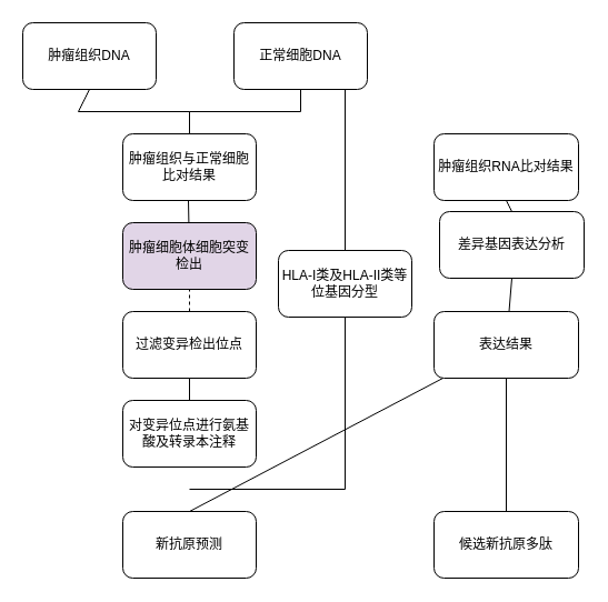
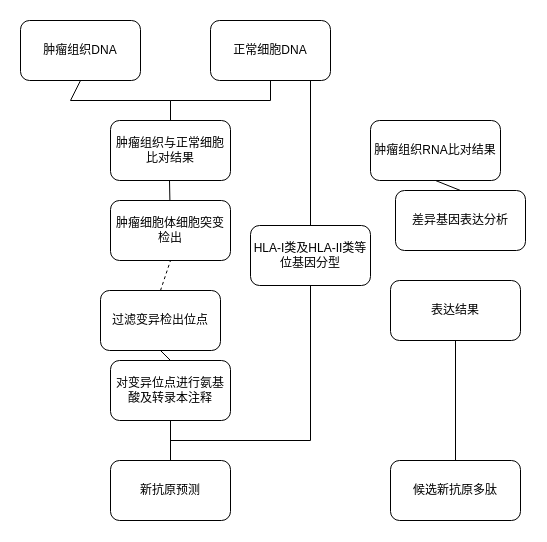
  <mxCell id="0" />
  <mxCell id="1" parent="0" />
  <mxCell id="2" value="肿瘤组织DNA" style="rounded=1;whiteSpace=wrap;html=1;fontFamily=Arial;" vertex="1" parent="1"><mxGeometry x="20" y="20" width="120" height="60" as="geometry" /></mxCell>
  <mxCell id="3" value="正常细胞DNA" style="rounded=1;whiteSpace=wrap;html=1;fontFamily=Arial;" vertex="1" parent="1"><mxGeometry x="210" y="20" width="120" height="60" as="geometry" /></mxCell>
  <mxCell id="4" value="" style="endArrow=none;html=1;rounded=0;fontFamily=Arial;" edge="1" parent="1"><mxGeometry width="50" height="50" relative="1" as="geometry"><mxPoint x="70" y="100" as="sourcePoint" /><mxPoint x="270" y="100" as="targetPoint" /><Array as="points"><mxPoint x="170" y="100" /></Array></mxGeometry></mxCell>
  <mxCell id="5" value="" style="endArrow=none;html=1;rounded=0;entryX=0.5;entryY=1;entryDx=0;entryDy=0;fontFamily=Arial;" edge="1" parent="1" target="2"><mxGeometry width="50" height="50" relative="1" as="geometry"><mxPoint x="70" y="100" as="sourcePoint" /><mxPoint x="80" y="80" as="targetPoint" /></mxGeometry></mxCell>
  <mxCell id="6" value="" style="endArrow=none;html=1;rounded=0;entryX=0.5;entryY=1;entryDx=0;entryDy=0;fontFamily=Arial;" edge="1" parent="1" target="3"><mxGeometry width="50" height="50" relative="1" as="geometry"><mxPoint x="270" y="100" as="sourcePoint" /><mxPoint x="80" y="90" as="targetPoint" /></mxGeometry></mxCell>
  <mxCell id="7" value="肿瘤组织与正常细胞比对结果" style="rounded=1;whiteSpace=wrap;html=1;fontFamily=Arial;" vertex="1" parent="1"><mxGeometry x="110" y="120" width="120" height="60" as="geometry" /></mxCell>
  <mxCell id="8" value="" style="endArrow=none;html=1;rounded=0;fontFamily=Arial;" edge="1" parent="1"><mxGeometry width="50" height="50" relative="1" as="geometry"><mxPoint x="170" y="120" as="sourcePoint" /><mxPoint x="170" y="120" as="targetPoint" /><Array as="points"><mxPoint x="170" y="120" /><mxPoint x="170" y="100" /></Array></mxGeometry></mxCell>
- <mxCell id="9" value="肿瘤细胞体细胞突变检出" style="rounded=1;whiteSpace=wrap;html=1;fontFamily=Arial;fillColor=#e1d5e7;" vertex="1" parent="1"><mxGeometry x="110" y="200" width="120" height="60" as="geometry" /></mxCell>
+ <mxCell id="9" value="肿瘤细胞体细胞突变检出" style="rounded=1;whiteSpace=wrap;html=1;fontFamily=Arial;" vertex="1" parent="1"><mxGeometry x="110" y="200" width="120" height="60" as="geometry" /></mxCell>
  <mxCell id="10" value="" style="endArrow=none;html=1;rounded=0;fontFamily=Arial;" edge="1" parent="1" source="9"><mxGeometry width="50" height="50" relative="1" as="geometry"><mxPoint x="170" y="200" as="sourcePoint" /><mxPoint x="169" y="180" as="targetPoint" /></mxGeometry></mxCell>
- <mxCell id="11" value="过滤变异检出位点" style="rounded=1;whiteSpace=wrap;html=1;fontFamily=Arial;" vertex="1" parent="1"><mxGeometry x="110" y="280" width="120" height="60" as="geometry" /></mxCell>
+ <mxCell id="11" value="过滤变异检出位点" style="rounded=1;whiteSpace=wrap;html=1;fontFamily=Arial;" vertex="1" parent="1"><mxGeometry x="100" y="290" width="120" height="60" as="geometry" /></mxCell>
  <mxCell id="12" value="" style="endArrow=none;html=1;rounded=0;entryX=0.5;entryY=1;entryDx=0;entryDy=0;exitX=0.5;exitY=0;exitDx=0;exitDy=0;fontFamily=Arial;dashed=1;" edge="1" parent="1" source="11" target="9"><mxGeometry width="50" height="50" relative="1" as="geometry"><mxPoint x="179.41" y="290" as="sourcePoint" /><mxPoint x="179.41" y="240" as="targetPoint" /></mxGeometry></mxCell>
  <mxCell id="13" value="对变异位点进行氨基酸及转录本注释" style="rounded=1;whiteSpace=wrap;html=1;fontFamily=Arial;" vertex="1" parent="1"><mxGeometry x="110" y="360" width="120" height="60" as="geometry" /></mxCell>
  <mxCell id="14" value="" style="endArrow=none;html=1;rounded=0;entryX=0.5;entryY=1;entryDx=0;entryDy=0;exitX=0.5;exitY=0;exitDx=0;exitDy=0;fontFamily=Arial;" edge="1" parent="1" source="13" target="11"><mxGeometry width="50" height="50" relative="1" as="geometry"><mxPoint x="180" y="390" as="sourcePoint" /><mxPoint x="180" y="350" as="targetPoint" /></mxGeometry></mxCell>
  <mxCell id="15" value="新抗原预测" style="rounded=1;whiteSpace=wrap;html=1;fontFamily=Arial;" vertex="1" parent="1"><mxGeometry x="110" y="460" width="120" height="60" as="geometry" /></mxCell>
- <mxCell id="16" value="" style="endArrow=none;html=1;rounded=0;exitX=0.5;exitY=0;exitDx=0;exitDy=0;fontFamily=Arial;" edge="1" parent="1" source="15" target="19"><mxGeometry width="50" height="50" relative="1" as="geometry"><mxPoint x="180" y="480" as="sourcePoint" /><mxPoint x="170" y="530" as="targetPoint" /></mxGeometry></mxCell>
+ <mxCell id="16" value="" style="endArrow=none;html=1;rounded=0;exitX=0.5;exitY=0;exitDx=0;exitDy=0;fontFamily=Arial;" edge="1" parent="1" source="15" target="13"><mxGeometry width="50" height="50" relative="1" as="geometry"><mxPoint x="180" y="480" as="sourcePoint" /><mxPoint x="170" y="530" as="targetPoint" /></mxGeometry></mxCell>
  <mxCell id="17" value="候选新抗原多肽" style="rounded=1;whiteSpace=wrap;html=1;fontFamily=Arial;" vertex="1" parent="1"><mxGeometry x="390" y="460" width="130" height="60" as="geometry" /></mxCell>
  <mxCell id="18" value="" style="endArrow=none;html=1;rounded=0;fontFamily=Arial;" edge="1" parent="1" source="17" target="19"><mxGeometry width="50" height="50" relative="1" as="geometry"><mxPoint x="260" y="570" as="sourcePoint" /><mxPoint x="450" y="440" as="targetPoint" /></mxGeometry></mxCell>
  <mxCell id="19" value="表达结果" style="rounded=1;whiteSpace=wrap;html=1;fontFamily=Arial;" vertex="1" parent="1"><mxGeometry x="390" y="280" width="130" height="60" as="geometry" /></mxCell>
- <mxCell id="20" value="肿瘤组织RNA比对结果" style="rounded=1;whiteSpace=wrap;html=1;fontFamily=Arial;" vertex="1" parent="1"><mxGeometry x="390" y="120" width="130" height="60" as="geometry" /></mxCell>
+ <mxCell id="20" value="肿瘤组织RNA比对结果" style="rounded=1;whiteSpace=wrap;html=1;fontFamily=Arial;" vertex="1" parent="1"><mxGeometry x="370" y="120" width="130" height="60" as="geometry" /></mxCell>
  <mxCell id="21" value="差异基因表达分析" style="rounded=1;whiteSpace=wrap;html=1;fontFamily=Arial;" vertex="1" parent="1"><mxGeometry x="395" y="190" width="130" height="60" as="geometry" /></mxCell>
  <mxCell id="22" value="" style="endArrow=none;html=1;rounded=0;entryX=0.5;entryY=1;entryDx=0;entryDy=0;exitX=0.5;exitY=0;exitDx=0;exitDy=0;fontFamily=Arial;" edge="1" parent="1" source="21" target="20"><mxGeometry width="50" height="50" relative="1" as="geometry"><mxPoint x="459.41" y="200" as="sourcePoint" /><mxPoint x="459.41" y="150" as="targetPoint" /></mxGeometry></mxCell>
- <mxCell id="23" value="" style="endArrow=none;html=1;rounded=0;entryX=0.5;entryY=1;entryDx=0;entryDy=0;fontFamily=Arial;" edge="1" parent="1" source="19" target="21"><mxGeometry width="50" height="50" relative="1" as="geometry"><mxPoint x="170" y="390" as="sourcePoint" /><mxPoint x="170" y="350" as="targetPoint" /></mxGeometry></mxCell>
  <mxCell id="24" value="HLA-I类及HLA-II类等位基因分型" style="rounded=1;whiteSpace=wrap;html=1;fontFamily=Arial;" vertex="1" parent="1"><mxGeometry x="250" y="225" width="120" height="60" as="geometry" /></mxCell>
  <mxCell id="25" value="" style="endArrow=none;html=1;rounded=0;fontFamily=Arial;" edge="1" parent="1"><mxGeometry width="50" height="50" relative="1" as="geometry"><mxPoint x="310" y="440" as="sourcePoint" /><mxPoint x="170" y="440" as="targetPoint" /></mxGeometry></mxCell>
  <mxCell id="26" value="" style="endArrow=none;html=1;rounded=0;exitX=0.5;exitY=1;exitDx=0;exitDy=0;fontFamily=Arial;" edge="1" parent="1" source="24"><mxGeometry width="50" height="50" relative="1" as="geometry"><mxPoint x="340" y="560" as="sourcePoint" /><mxPoint x="310" y="440" as="targetPoint" /></mxGeometry></mxCell>
  <mxCell id="27" value="" style="endArrow=none;html=1;rounded=0;entryX=0.5;entryY=0;entryDx=0;entryDy=0;fontFamily=Arial;" edge="1" parent="1" target="24"><mxGeometry width="50" height="50" relative="1" as="geometry"><mxPoint x="310" y="80" as="sourcePoint" /><mxPoint x="340" y="560" as="targetPoint" /></mxGeometry></mxCell>
